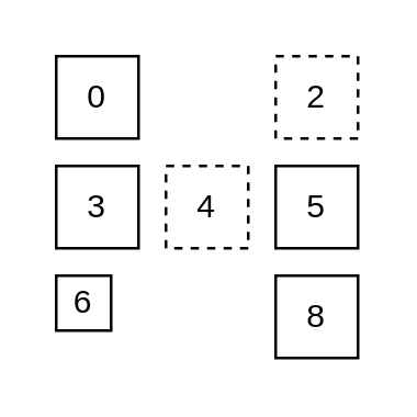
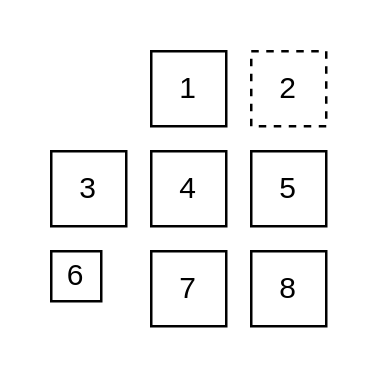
  <mxCell id="0" />
  <mxCell id="1" parent="0" />
- <mxCell id="2" value="0" style="whiteSpace=wrap;html=1;aspect=fixed;" vertex="1" parent="1"><mxGeometry x="20" y="20" width="30" height="30" as="geometry" /></mxCell>
+ <mxCell id="3" value="1" style="whiteSpace=wrap;html=1;aspect=fixed;" vertex="1" parent="1"><mxGeometry x="60" y="20" width="30" height="30" as="geometry" /></mxCell>
  <mxCell id="4" value="2" style="whiteSpace=wrap;html=1;aspect=fixed;dashed=1;" vertex="1" parent="1"><mxGeometry x="100" y="20" width="30" height="30" as="geometry" /></mxCell>
  <mxCell id="5" value="5" style="whiteSpace=wrap;html=1;aspect=fixed;" vertex="1" parent="1"><mxGeometry x="100" y="60" width="30" height="30" as="geometry" /></mxCell>
- <mxCell id="6" value="4" style="whiteSpace=wrap;html=1;aspect=fixed;dashed=1;" vertex="1" parent="1"><mxGeometry x="60" y="60" width="30" height="30" as="geometry" /></mxCell>
+ <mxCell id="6" value="4" style="whiteSpace=wrap;html=1;aspect=fixed;" vertex="1" parent="1"><mxGeometry x="60" y="60" width="30" height="30" as="geometry" /></mxCell>
  <mxCell id="7" value="3" style="whiteSpace=wrap;html=1;aspect=fixed;" vertex="1" parent="1"><mxGeometry x="20" y="60" width="30" height="30" as="geometry" /></mxCell>
  <mxCell id="8" value="8" style="whiteSpace=wrap;html=1;aspect=fixed;" vertex="1" parent="1"><mxGeometry x="100" y="100" width="30" height="30" as="geometry" /></mxCell>
+ <mxCell id="9" value="7" style="whiteSpace=wrap;html=1;aspect=fixed;" vertex="1" parent="1"><mxGeometry x="60" y="100" width="30" height="30" as="geometry" /></mxCell>
  <mxCell id="10" value="6" style="whiteSpace=wrap;html=1;aspect=fixed;" vertex="1" parent="1"><mxGeometry x="20" y="100" width="20" height="20" as="geometry" /></mxCell>
